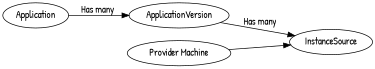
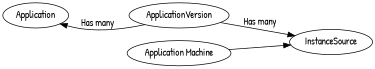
  digraph {
    fontname="Patrick Hand"
    rankdir=LR
    node [fontname="Patrick Hand"]
    edge [fontname="Patrick Hand"]
    Application
    ApplicationVersion
    InstanceSource
-   n4 [label="Provider Machine"]
-   Application -> ApplicationVersion [label="Has many"]
+   n4 [label="Application Machine"]
+   ApplicationVersion -> Application [label="Has many"]
    ApplicationVersion -> InstanceSource [label="Has many"]
    n4 -> InstanceSource
  }
